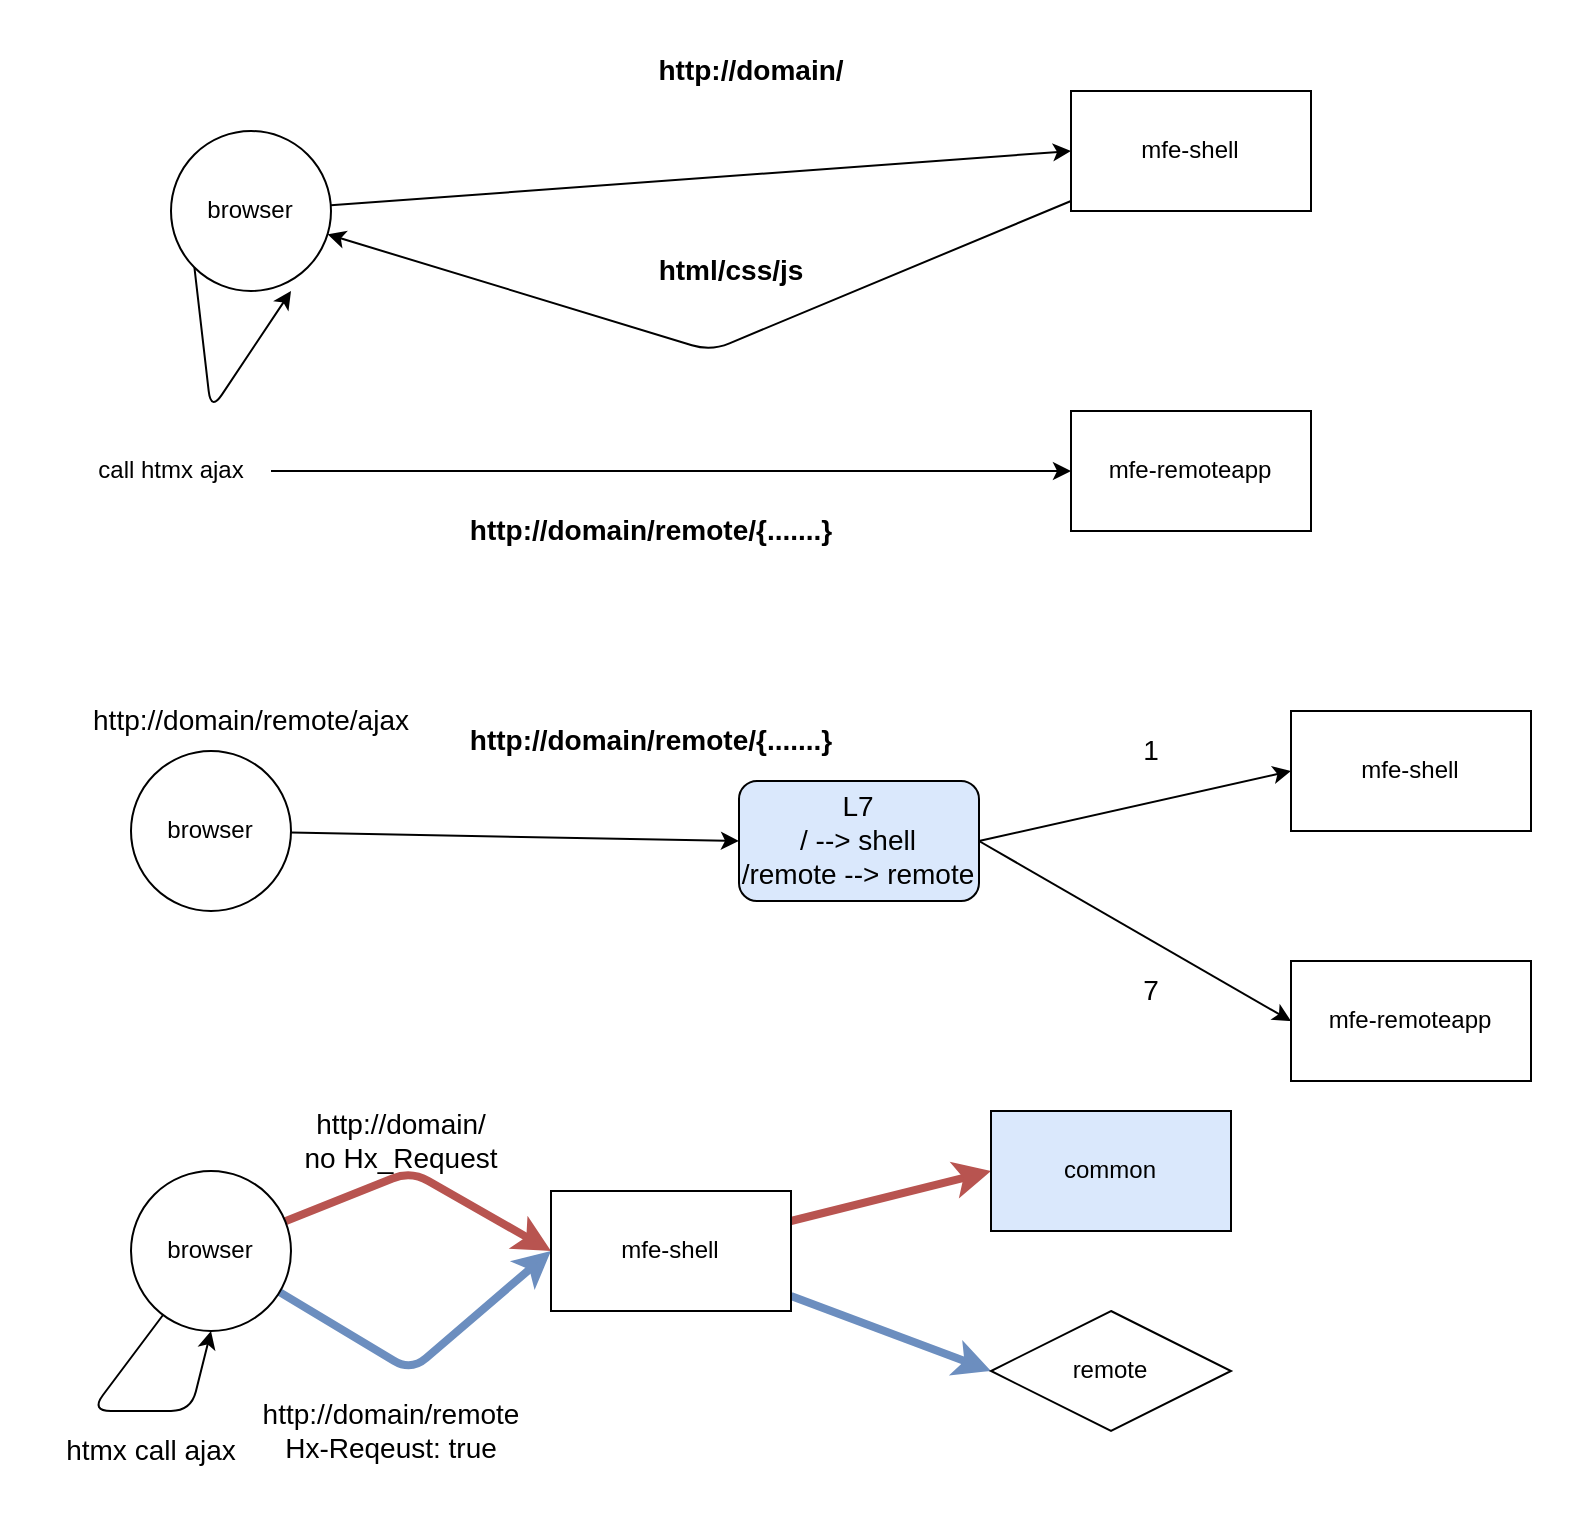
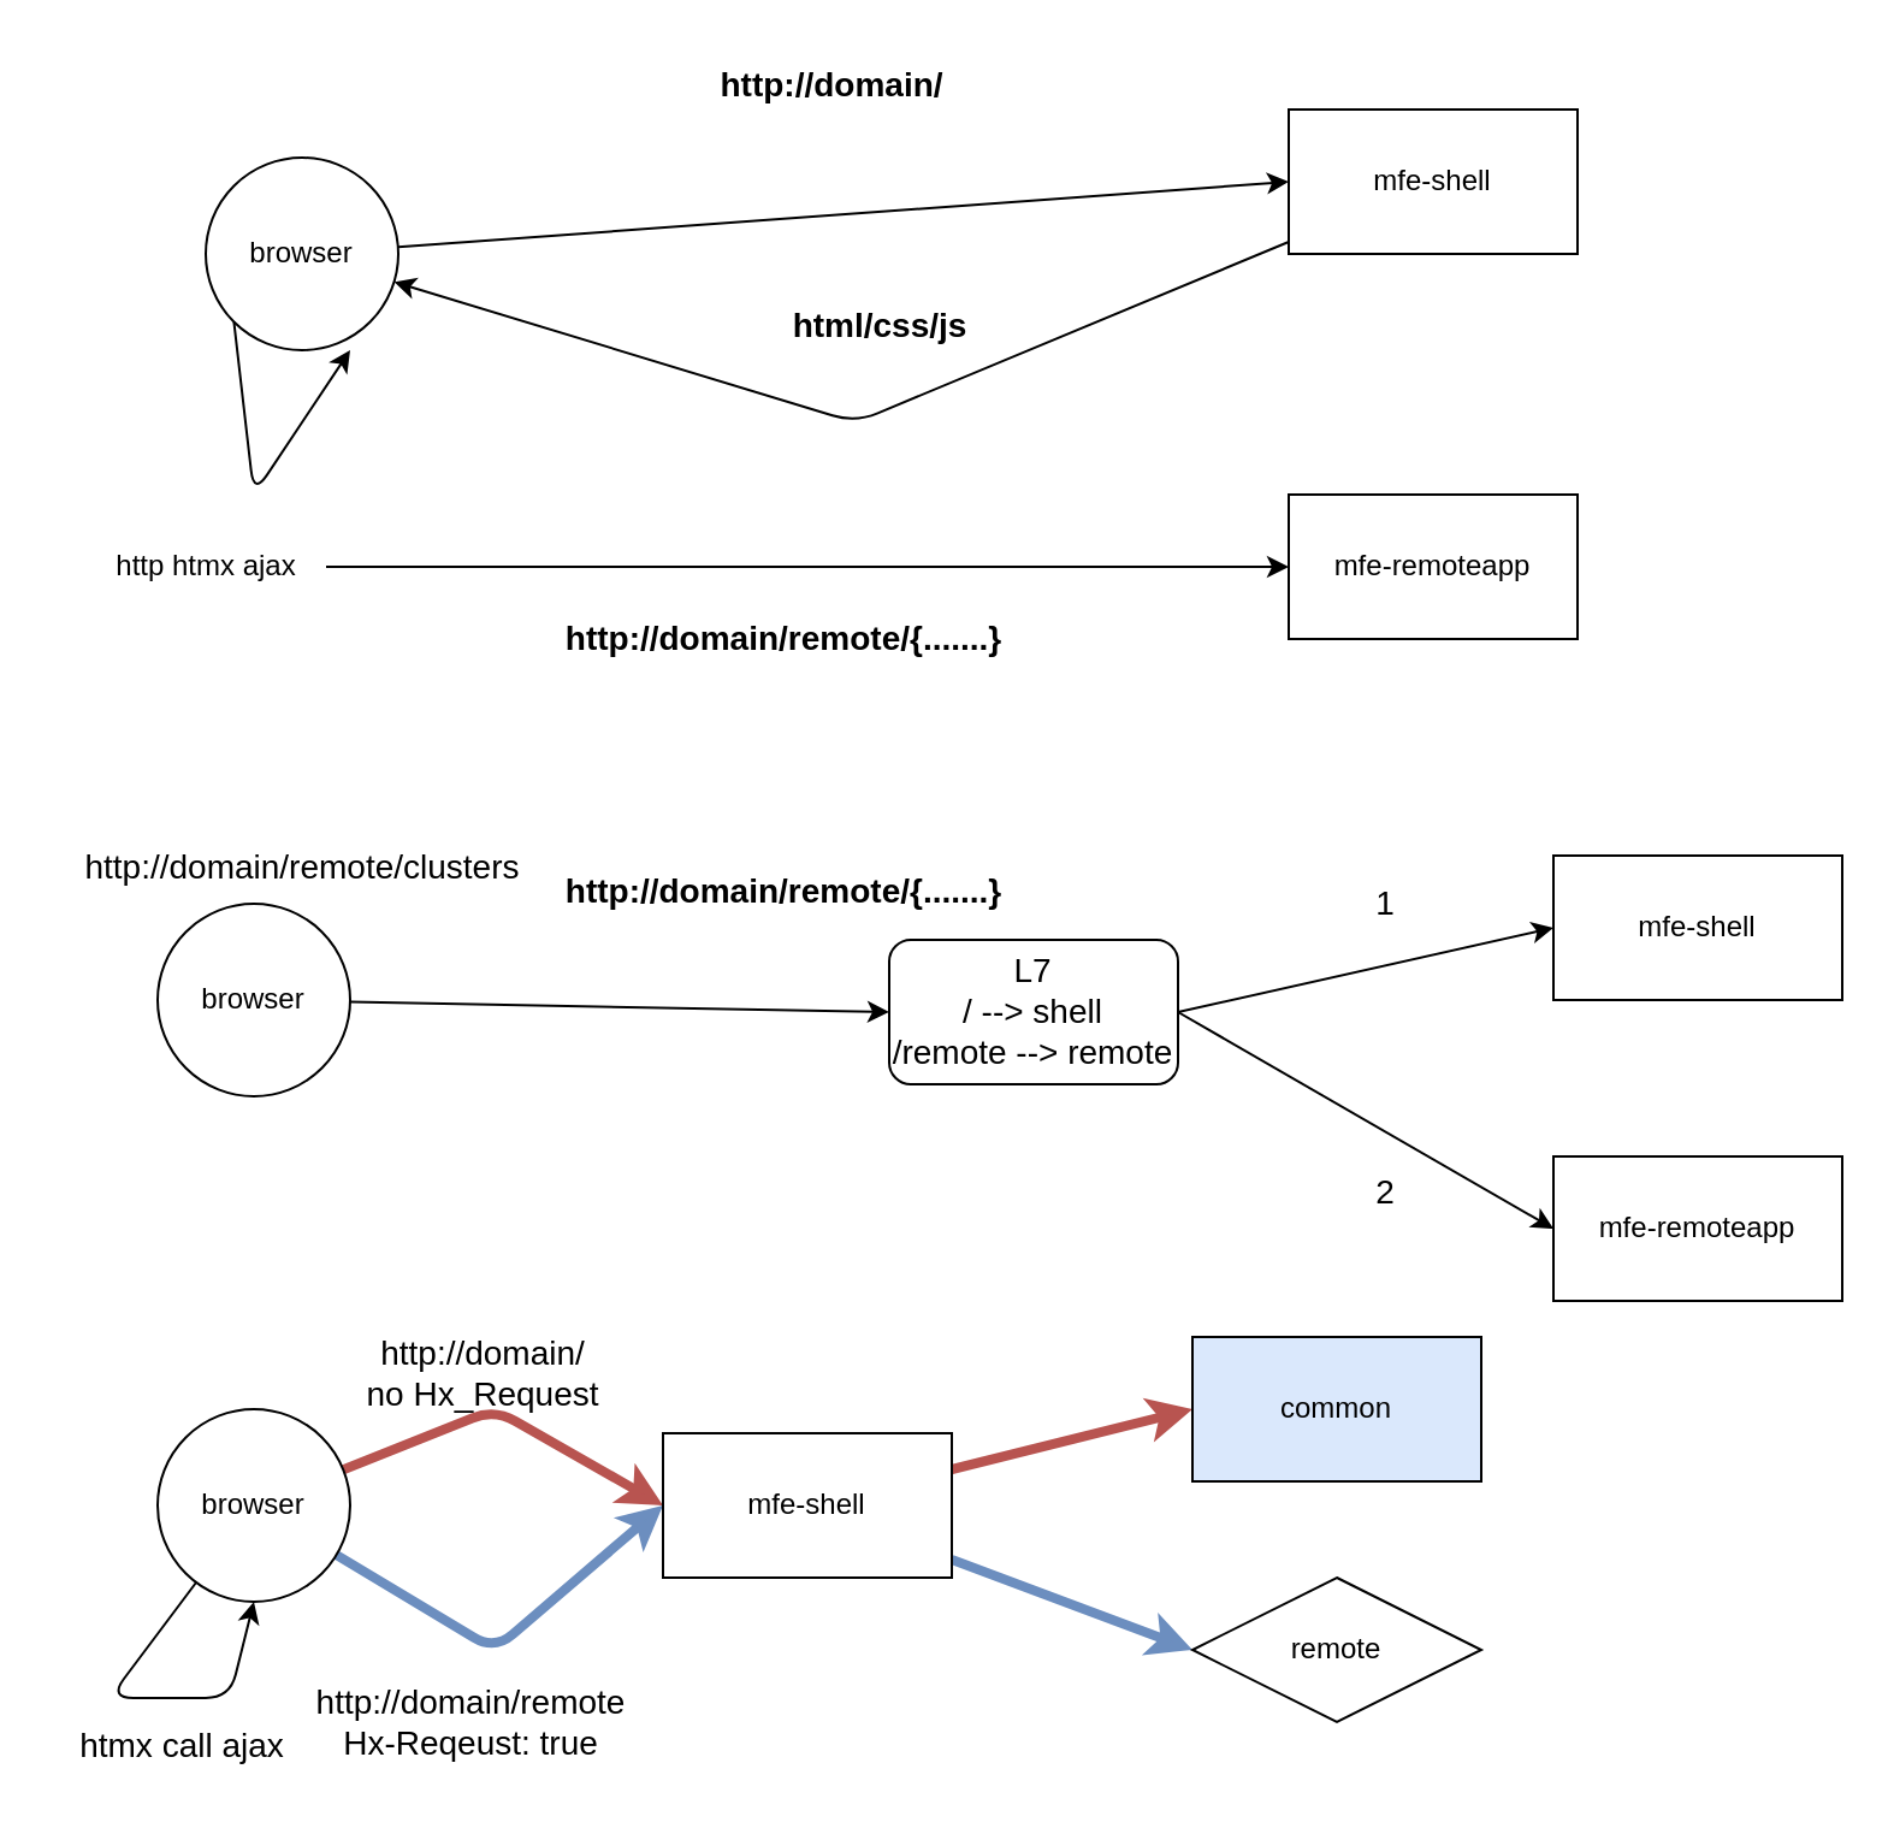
  <mxCell id="0" />
  <mxCell id="1" parent="0" />
  <mxCell id="2" style="edgeStyle=none;html=1;entryX=0;entryY=0.5;entryDx=0;entryDy=0;" edge="1" parent="1" source="3" target="5"><mxGeometry relative="1" as="geometry" /></mxCell>
  <mxCell id="3" value="browser" style="ellipse;whiteSpace=wrap;html=1;aspect=fixed;" vertex="1" parent="1"><mxGeometry x="85" y="65" width="80" height="80" as="geometry" /></mxCell>
  <mxCell id="4" style="edgeStyle=none;html=1;" edge="1" parent="1" source="5" target="3"><mxGeometry relative="1" as="geometry"><mxPoint x="345" y="165" as="targetPoint" /><Array as="points"><mxPoint x="355" y="175" /></Array></mxGeometry></mxCell>
  <mxCell id="5" value="mfe-shell" style="rounded=0;whiteSpace=wrap;html=1;" vertex="1" parent="1"><mxGeometry x="535" y="45" width="120" height="60" as="geometry" /></mxCell>
  <mxCell id="6" value="html/css/js" style="text;html=1;align=center;verticalAlign=middle;resizable=0;points=[];autosize=1;strokeColor=none;fillColor=none;fontSize=14;fontStyle=1" vertex="1" parent="1"><mxGeometry x="315" y="120" width="100" height="30" as="geometry" /></mxCell>
- <mxCell id="7" value="http://domain/" style="text;html=1;align=center;verticalAlign=middle;resizable=0;points=[];autosize=1;strokeColor=none;fillColor=none;fontSize=14;fontStyle=1" vertex="1" parent="1"><mxGeometry x="315" y="20" width="120" height="30" as="geometry" /></mxCell>
+ <mxCell id="7" value="http://domain/" style="text;html=1;align=center;verticalAlign=middle;resizable=0;points=[];autosize=1;strokeColor=none;fillColor=none;fontSize=14;fontStyle=1" vertex="1" parent="1"><mxGeometry x="285" y="20" width="120" height="30" as="geometry" /></mxCell>
  <mxCell id="8" style="edgeStyle=none;html=1;entryX=0.75;entryY=1;entryDx=0;entryDy=0;exitX=0;exitY=1;exitDx=0;exitDy=0;entryPerimeter=0;" edge="1" parent="1" source="3" target="3"><mxGeometry relative="1" as="geometry"><Array as="points"><mxPoint x="105" y="205" /></Array></mxGeometry></mxCell>
  <mxCell id="9" style="edgeStyle=none;html=1;entryX=0;entryY=0.5;entryDx=0;entryDy=0;" edge="1" parent="1" source="10" target="11"><mxGeometry relative="1" as="geometry" /></mxCell>
- <mxCell id="10" value="call htmx ajax" style="text;html=1;align=center;verticalAlign=middle;resizable=0;points=[];autosize=1;strokeColor=none;fillColor=none;" vertex="1" parent="1"><mxGeometry x="35" y="220" width="100" height="30" as="geometry" /></mxCell>
+ <mxCell id="10" value="http htmx ajax" style="text;html=1;align=center;verticalAlign=middle;resizable=0;points=[];autosize=1;strokeColor=none;fillColor=none;" vertex="1" parent="1"><mxGeometry x="35" y="220" width="100" height="30" as="geometry" /></mxCell>
  <mxCell id="11" value="mfe-remoteapp" style="rounded=0;whiteSpace=wrap;html=1;" vertex="1" parent="1"><mxGeometry x="535" y="205" width="120" height="60" as="geometry" /></mxCell>
  <mxCell id="12" value="http://domain/remote/{.......}" style="text;html=1;align=center;verticalAlign=middle;resizable=0;points=[];autosize=1;strokeColor=none;fillColor=none;fontSize=14;fontStyle=1" vertex="1" parent="1"><mxGeometry x="225" y="250" width="200" height="30" as="geometry" /></mxCell>
  <mxCell id="13" style="edgeStyle=none;html=1;fontSize=14;entryX=0;entryY=0.5;entryDx=0;entryDy=0;" edge="1" parent="1" source="15" target="19"><mxGeometry relative="1" as="geometry" /></mxCell>
  <mxCell id="14" style="edgeStyle=none;html=1;fontSize=14;exitX=1;exitY=0.5;exitDx=0;exitDy=0;entryX=0;entryY=0.5;entryDx=0;entryDy=0;" edge="1" parent="1" source="19" target="16"><mxGeometry relative="1" as="geometry" /></mxCell>
  <mxCell id="15" value="browser" style="ellipse;whiteSpace=wrap;html=1;aspect=fixed;" vertex="1" parent="1"><mxGeometry x="65" y="375" width="80" height="80" as="geometry" /></mxCell>
  <mxCell id="16" value="mfe-shell" style="rounded=0;whiteSpace=wrap;html=1;" vertex="1" parent="1"><mxGeometry x="645" y="355" width="120" height="60" as="geometry" /></mxCell>
  <mxCell id="17" value="http://domain/remote/{.......}" style="text;html=1;align=center;verticalAlign=middle;resizable=0;points=[];autosize=1;strokeColor=none;fillColor=none;fontSize=14;fontStyle=1" vertex="1" parent="1"><mxGeometry x="225" y="355" width="200" height="30" as="geometry" /></mxCell>
  <mxCell id="18" value="mfe-remoteapp" style="rounded=0;whiteSpace=wrap;html=1;" vertex="1" parent="1"><mxGeometry x="645" y="480" width="120" height="60" as="geometry" /></mxCell>
- <mxCell id="19" value="L7&lt;br&gt;/ --&amp;gt; shell&lt;br&gt;/remote --&amp;gt; remote" style="rounded=1;whiteSpace=wrap;html=1;fontSize=14;fillColor=#dae8fc;" vertex="1" parent="1"><mxGeometry x="369" y="390" width="120" height="60" as="geometry" /></mxCell>
- <mxCell id="20" value="http://domain/remote/ajax" style="text;html=1;align=center;verticalAlign=middle;resizable=0;points=[];autosize=1;strokeColor=none;fillColor=none;fontSize=14;" vertex="1" parent="1"><mxGeometry x="25" y="345" width="200" height="30" as="geometry" /></mxCell>
+ <mxCell id="19" value="L7&lt;br&gt;/ --&amp;gt; shell&lt;br&gt;/remote --&amp;gt; remote" style="rounded=1;whiteSpace=wrap;html=1;fontSize=14;" vertex="1" parent="1"><mxGeometry x="369" y="390" width="120" height="60" as="geometry" /></mxCell>
+ <mxCell id="20" value="http://domain/remote/clusters" style="text;html=1;align=center;verticalAlign=middle;resizable=0;points=[];autosize=1;strokeColor=none;fillColor=none;fontSize=14;" vertex="1" parent="1"><mxGeometry x="25" y="345" width="200" height="30" as="geometry" /></mxCell>
  <mxCell id="21" style="edgeStyle=none;html=1;fontSize=14;exitX=1;exitY=0.5;exitDx=0;exitDy=0;entryX=0;entryY=0.5;entryDx=0;entryDy=0;" edge="1" parent="1" source="19" target="18"><mxGeometry relative="1" as="geometry"><mxPoint x="535" y="445" as="sourcePoint" /><mxPoint x="655" y="395" as="targetPoint" /></mxGeometry></mxCell>
  <mxCell id="22" value="1" style="text;html=1;align=center;verticalAlign=middle;resizable=0;points=[];autosize=1;strokeColor=none;fillColor=none;fontSize=14;" vertex="1" parent="1"><mxGeometry x="560" y="360" width="30" height="30" as="geometry" /></mxCell>
- <mxCell id="23" value="7" style="text;html=1;align=center;verticalAlign=middle;resizable=0;points=[];autosize=1;strokeColor=none;fillColor=none;fontSize=14;" vertex="1" parent="1"><mxGeometry x="560" y="480" width="30" height="30" as="geometry" /></mxCell>
+ <mxCell id="23" value="2" style="text;html=1;align=center;verticalAlign=middle;resizable=0;points=[];autosize=1;strokeColor=none;fillColor=none;fontSize=14;" vertex="1" parent="1"><mxGeometry x="560" y="480" width="30" height="30" as="geometry" /></mxCell>
  <mxCell id="24" style="edgeStyle=none;html=1;entryX=0;entryY=0.5;entryDx=0;entryDy=0;fontSize=14;fillColor=#f8cecc;strokeColor=#b85450;strokeWidth=4;" edge="1" parent="1" source="27" target="30"><mxGeometry relative="1" as="geometry"><Array as="points"><mxPoint x="205" y="585" /></Array></mxGeometry></mxCell>
  <mxCell id="25" style="edgeStyle=none;html=1;entryX=0;entryY=0.5;entryDx=0;entryDy=0;fontSize=14;fillColor=#dae8fc;strokeColor=#6c8ebf;strokeWidth=4;" edge="1" parent="1" source="27" target="30"><mxGeometry relative="1" as="geometry"><Array as="points"><mxPoint x="205" y="685" /></Array></mxGeometry></mxCell>
  <mxCell id="26" style="edgeStyle=none;html=1;fontSize=14;entryX=0.5;entryY=1;entryDx=0;entryDy=0;" edge="1" parent="1" source="27" target="27"><mxGeometry relative="1" as="geometry"><mxPoint x="125" y="715" as="targetPoint" /><Array as="points"><mxPoint x="45" y="705" /><mxPoint x="95" y="705" /></Array></mxGeometry></mxCell>
  <mxCell id="27" value="browser" style="ellipse;whiteSpace=wrap;html=1;aspect=fixed;" vertex="1" parent="1"><mxGeometry x="65" y="585" width="80" height="80" as="geometry" /></mxCell>
  <mxCell id="28" style="edgeStyle=none;html=1;entryX=0;entryY=0.5;entryDx=0;entryDy=0;fontSize=14;fillColor=#f8cecc;strokeColor=#b85450;strokeWidth=4;" edge="1" parent="1" source="30" target="31"><mxGeometry relative="1" as="geometry" /></mxCell>
  <mxCell id="29" style="edgeStyle=none;html=1;entryX=0;entryY=0.5;entryDx=0;entryDy=0;fontSize=14;fillColor=#dae8fc;strokeColor=#6c8ebf;strokeWidth=4;" edge="1" parent="1" source="30" target="32"><mxGeometry relative="1" as="geometry" /></mxCell>
  <mxCell id="30" value="mfe-shell" style="rounded=0;whiteSpace=wrap;html=1;" vertex="1" parent="1"><mxGeometry x="275" y="595" width="120" height="60" as="geometry" /></mxCell>
  <mxCell id="31" value="common" style="rounded=0;whiteSpace=wrap;html=1;fillColor=#dae8fc;" vertex="1" parent="1"><mxGeometry x="495" y="555" width="120" height="60" as="geometry" /></mxCell>
  <mxCell id="32" value="remote" style="rhombus;whiteSpace=wrap;html=1;" vertex="1" parent="1"><mxGeometry x="495" y="655" width="120" height="60" as="geometry" /></mxCell>
  <mxCell id="33" value="http://domain/&lt;br&gt;no Hx_Request" style="text;html=1;align=center;verticalAlign=middle;resizable=0;points=[];autosize=1;strokeColor=none;fillColor=none;fontSize=14;" vertex="1" parent="1"><mxGeometry x="140" y="545" width="120" height="50" as="geometry" /></mxCell>
  <mxCell id="34" value="htmx call ajax" style="text;html=1;align=center;verticalAlign=middle;resizable=0;points=[];autosize=1;strokeColor=none;fillColor=none;fontSize=14;" vertex="1" parent="1"><mxGeometry x="20" y="710" width="110" height="30" as="geometry" /></mxCell>
  <mxCell id="35" value="http://domain/remote&lt;br&gt;Hx-Reqeust: true" style="text;html=1;align=center;verticalAlign=middle;resizable=0;points=[];autosize=1;strokeColor=none;fillColor=none;fontSize=14;" vertex="1" parent="1"><mxGeometry x="120" y="690" width="150" height="50" as="geometry" /></mxCell>
